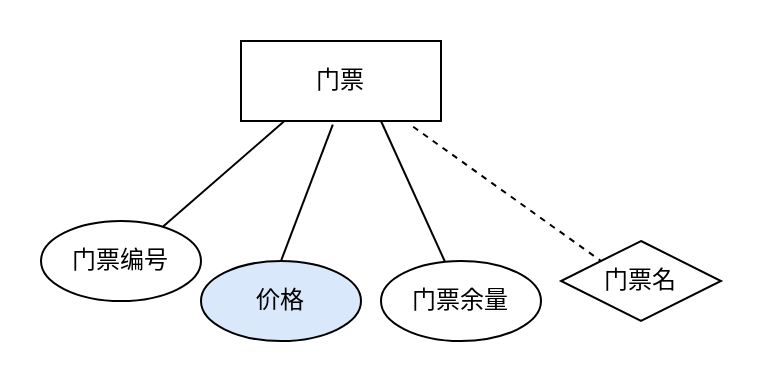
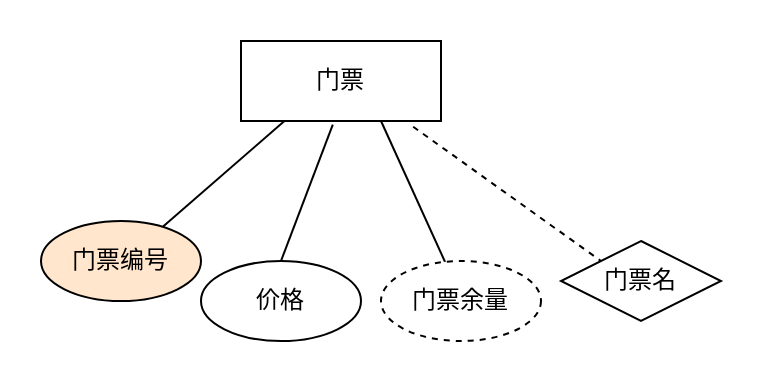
  <mxCell id="0" />
  <mxCell id="1" parent="0" />
  <mxCell id="2" value="门票" style="rounded=0;whiteSpace=wrap;html=1;" parent="1" vertex="1"><mxGeometry x="120" y="20" width="100" height="40" as="geometry" /></mxCell>
  <mxCell id="3" value="" style="endArrow=none;html=1;rounded=0;exitX=0.5;exitY=0;exitDx=0;exitDy=0;entryX=0.459;entryY=1.045;entryDx=0;entryDy=0;entryPerimeter=0;" parent="1" edge="1" target="2"><mxGeometry width="50" height="50" relative="1" as="geometry"><mxPoint x="140" y="130" as="sourcePoint" /><mxPoint x="170" y="80" as="targetPoint" /></mxGeometry></mxCell>
  <mxCell id="4" value="" style="endArrow=none;html=1;rounded=0;exitX=0.402;exitY=0.019;exitDx=0;exitDy=0;exitPerimeter=0;" parent="1" source="9" edge="1"><mxGeometry width="50" height="50" relative="1" as="geometry"><mxPoint x="221.04" y="127.36" as="sourcePoint" /><mxPoint x="190" y="60" as="targetPoint" /></mxGeometry></mxCell>
  <mxCell id="5" value="" style="endArrow=none;html=1;rounded=0;exitX=0.861;exitY=1.072;exitDx=0;exitDy=0;exitPerimeter=0;entryX=0;entryY=0;entryDx=0;entryDy=0;dashed=1;" parent="1" edge="1" target="10" source="2"><mxGeometry width="50" height="50" relative="1" as="geometry"><mxPoint x="240" y="80" as="sourcePoint" /><mxPoint x="270" y="130" as="targetPoint" /></mxGeometry></mxCell>
  <mxCell id="6" value="" style="endArrow=none;html=1;rounded=0;" parent="1" edge="1"><mxGeometry width="50" height="50" relative="1" as="geometry"><mxPoint x="80.047" y="113.595" as="sourcePoint" /><mxPoint x="141.72" y="60" as="targetPoint" /></mxGeometry></mxCell>
- <mxCell id="7" value="门票编号" style="ellipse;whiteSpace=wrap;html=1;" vertex="1" parent="1"><mxGeometry x="20" y="110" width="80" height="40" as="geometry" /></mxCell>
- <mxCell id="8" value="价格" style="ellipse;whiteSpace=wrap;html=1;fillColor=#dae8fc;" vertex="1" parent="1"><mxGeometry x="100" y="130" width="80" height="40" as="geometry" /></mxCell>
- <mxCell id="9" value="门票余量" style="ellipse;whiteSpace=wrap;html=1;" vertex="1" parent="1"><mxGeometry x="190" y="130" width="80" height="40" as="geometry" /></mxCell>
+ <mxCell id="7" value="门票编号" style="ellipse;whiteSpace=wrap;html=1;fillColor=#ffe6cc;" vertex="1" parent="1"><mxGeometry x="20" y="110" width="80" height="40" as="geometry" /></mxCell>
+ <mxCell id="8" value="价格" style="ellipse;whiteSpace=wrap;html=1;" vertex="1" parent="1"><mxGeometry x="100" y="130" width="80" height="40" as="geometry" /></mxCell>
+ <mxCell id="9" value="门票余量" style="ellipse;whiteSpace=wrap;html=1;dashed=1;" vertex="1" parent="1"><mxGeometry x="190" y="130" width="80" height="40" as="geometry" /></mxCell>
  <mxCell id="10" value="门票名" style="rhombus;whiteSpace=wrap;html=1;" vertex="1" parent="1"><mxGeometry x="280" y="120" width="80" height="40" as="geometry" /></mxCell>
